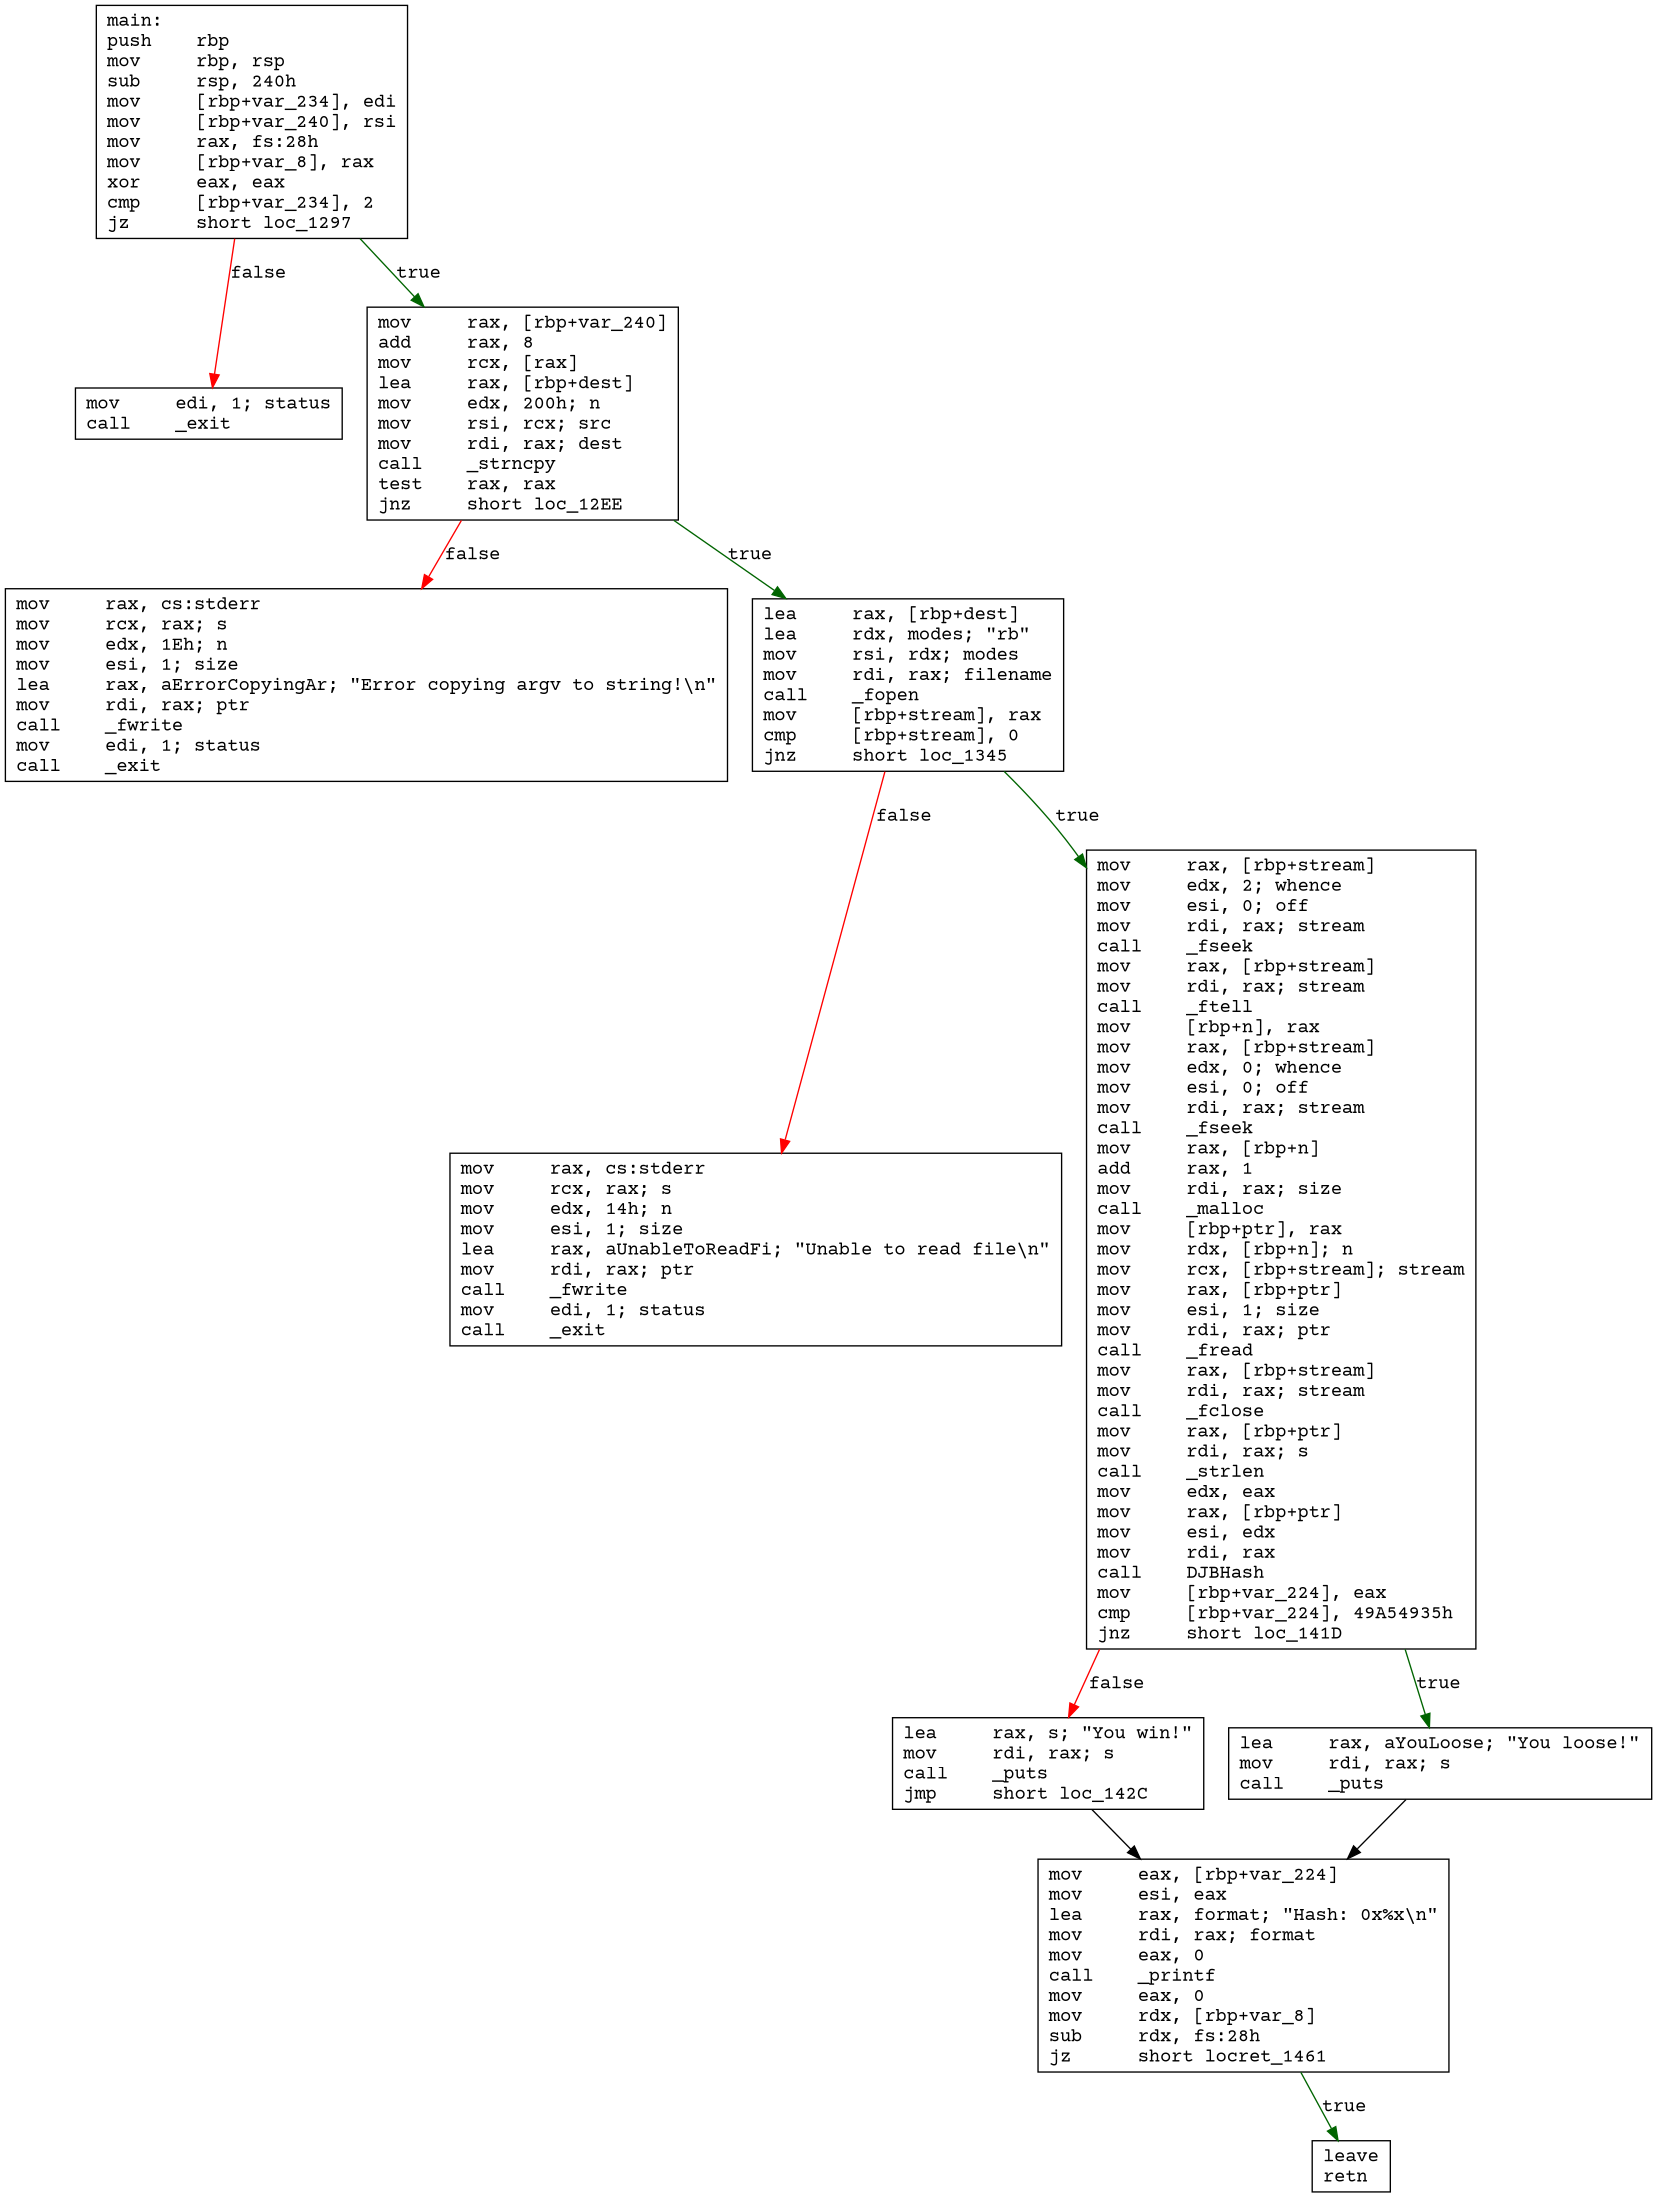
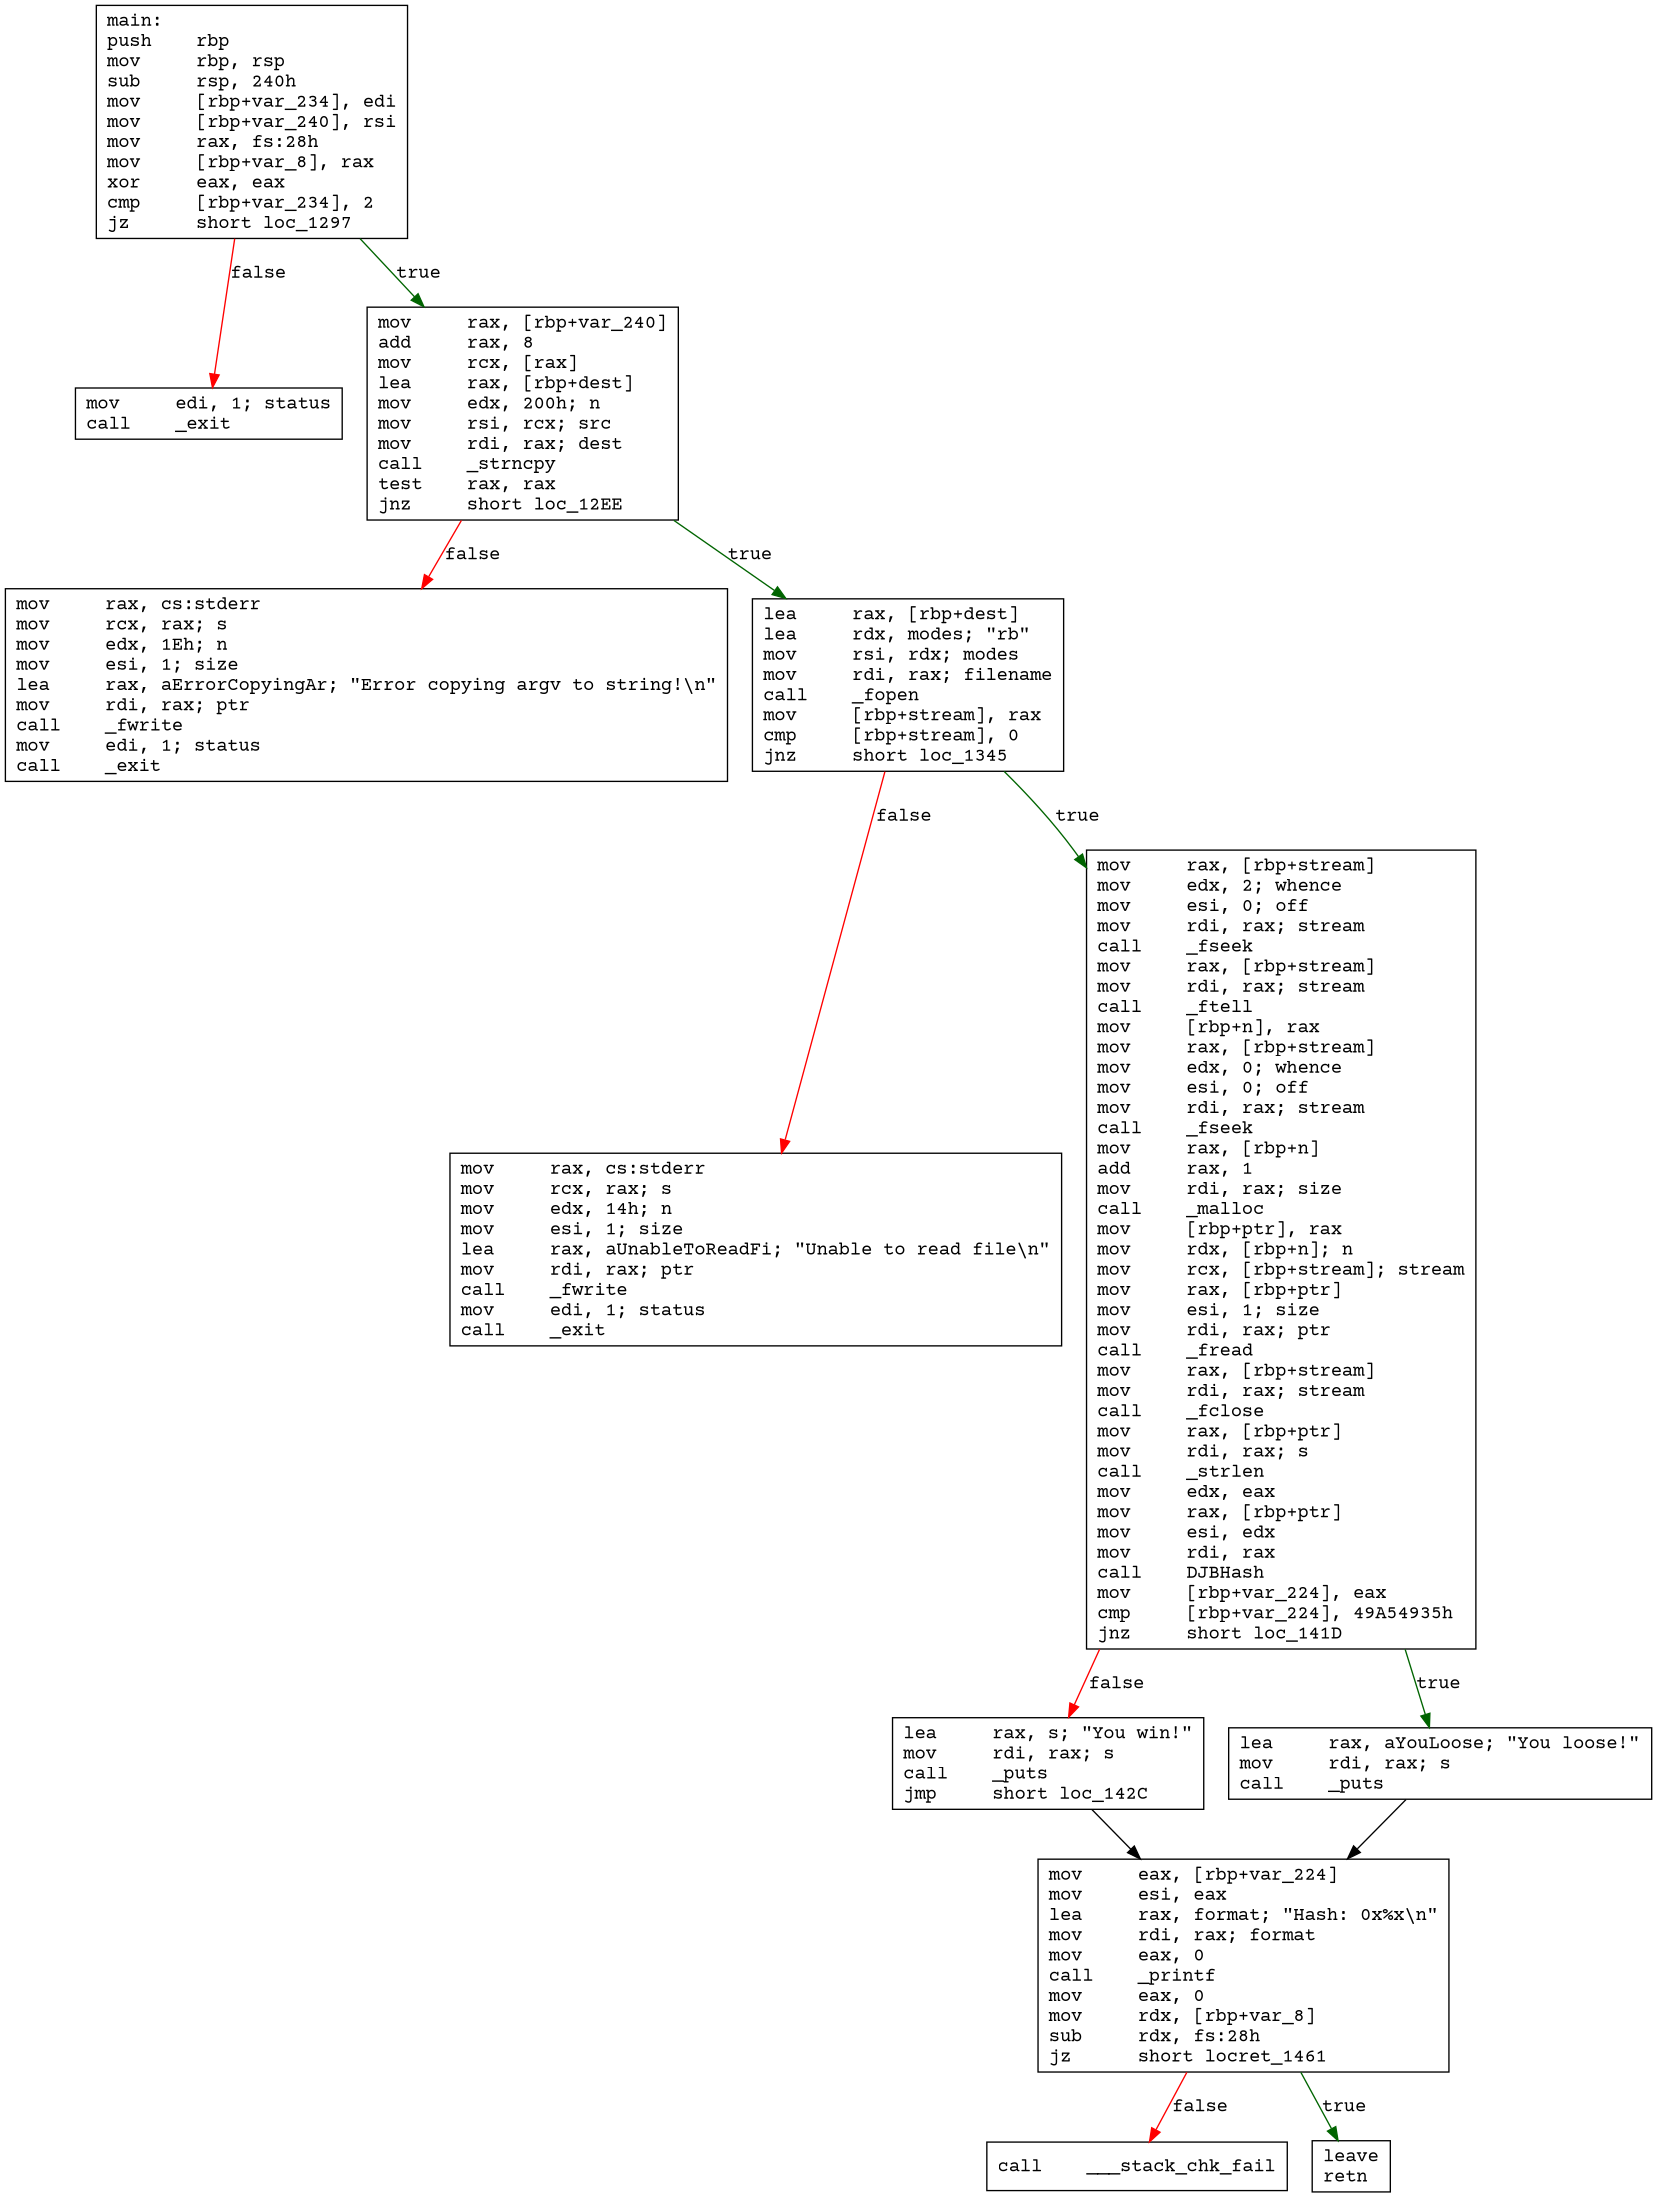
  digraph {
    fontname="Courier Prime"
    node [shape=box fontname="Courier Prime"]
    edge [color=red fontname="Courier Prime"]
    n1 [label="main:\lpush    rbp\lmov     rbp, rsp\lsub     rsp, 240h\lmov     [rbp+var_234], edi\lmov     [rbp+var_240], rsi\lmov     rax, fs:28h\lmov     [rbp+var_8], rax\lxor     eax, eax\lcmp     [rbp+var_234], 2\ljz      short loc_1297\l"]
    n2 [label="mov     edi, 1; status\lcall    _exit\l"]
    n3 [label="mov     rax, [rbp+var_240]\ladd     rax, 8\lmov     rcx, [rax]\llea     rax, [rbp+dest]\lmov     edx, 200h; n\lmov     rsi, rcx; src\lmov     rdi, rax; dest\lcall    _strncpy\ltest    rax, rax\ljnz     short loc_12EE\l"]
    n4 [label="mov     rax, cs:stderr\lmov     rcx, rax; s\lmov     edx, 1Eh; n\lmov     esi, 1; size\llea     rax, aErrorCopyingAr; \"Error copying argv to string!\\n\"\lmov     rdi, rax; ptr\lcall    _fwrite\lmov     edi, 1; status\lcall    _exit\l"]
    n5 [label="lea     rax, [rbp+dest]\llea     rdx, modes; \"rb\"\lmov     rsi, rdx; modes\lmov     rdi, rax; filename\lcall    _fopen\lmov     [rbp+stream], rax\lcmp     [rbp+stream], 0\ljnz     short loc_1345\l"]
    n6 [label="mov     rax, cs:stderr\lmov     rcx, rax; s\lmov     edx, 14h; n\lmov     esi, 1; size\llea     rax, aUnableToReadFi; \"Unable to read file\\n\"\lmov     rdi, rax; ptr\lcall    _fwrite\lmov     edi, 1; status\lcall    _exit\l"]
    n7 [label="mov     rax, [rbp+stream]\lmov     edx, 2; whence\lmov     esi, 0; off\lmov     rdi, rax; stream\lcall    _fseek\lmov     rax, [rbp+stream]\lmov     rdi, rax; stream\lcall    _ftell\lmov     [rbp+n], rax\lmov     rax, [rbp+stream]\lmov     edx, 0; whence\lmov     esi, 0; off\lmov     rdi, rax; stream\lcall    _fseek\lmov     rax, [rbp+n]\ladd     rax, 1\lmov     rdi, rax; size\lcall    _malloc\lmov     [rbp+ptr], rax\lmov     rdx, [rbp+n]; n\lmov     rcx, [rbp+stream]; stream\lmov     rax, [rbp+ptr]\lmov     esi, 1; size\lmov     rdi, rax; ptr\lcall    _fread\lmov     rax, [rbp+stream]\lmov     rdi, rax; stream\lcall    _fclose\lmov     rax, [rbp+ptr]\lmov     rdi, rax; s\lcall    _strlen\lmov     edx, eax\lmov     rax, [rbp+ptr]\lmov     esi, edx\lmov     rdi, rax\lcall    DJBHash\lmov     [rbp+var_224], eax\lcmp     [rbp+var_224], 49A54935h\ljnz     short loc_141D\l"]
    n8 [label="lea     rax, s; \"You win!\"\lmov     rdi, rax; s\lcall    _puts\ljmp     short loc_142C\l"]
    n9 [label="lea     rax, aYouLoose; \"You loose!\"\lmov     rdi, rax; s\lcall    _puts\l"]
    n10 [label="mov     eax, [rbp+var_224]\lmov     esi, eax\llea     rax, format; \"Hash: 0x%x\\n\"\lmov     rdi, rax; format\lmov     eax, 0\lcall    _printf\lmov     eax, 0\lmov     rdx, [rbp+var_8]\lsub     rdx, fs:28h\ljz      short locret_1461\l"]
+   n11 [label="call    ___stack_chk_fail\l"]
    n12 [label="leave\lretn\l"]
    n1 -> n2 [label=false]
    n1 -> n3 [color=darkgreen label=true]
    n3 -> n4 [label=false]
    n3 -> n5 [color=darkgreen label=true]
    n5 -> n6 [label=false]
    n5 -> n7 [color=darkgreen label=true]
    n7 -> n8 [label=false]
    n7 -> n9 [color=darkgreen label=true]
    n8 -> n10 [color=""]
    n9 -> n10 [color=""]
+   n10 -> n11 [label=false]
    n10 -> n12 [color=darkgreen label=true]
  }
